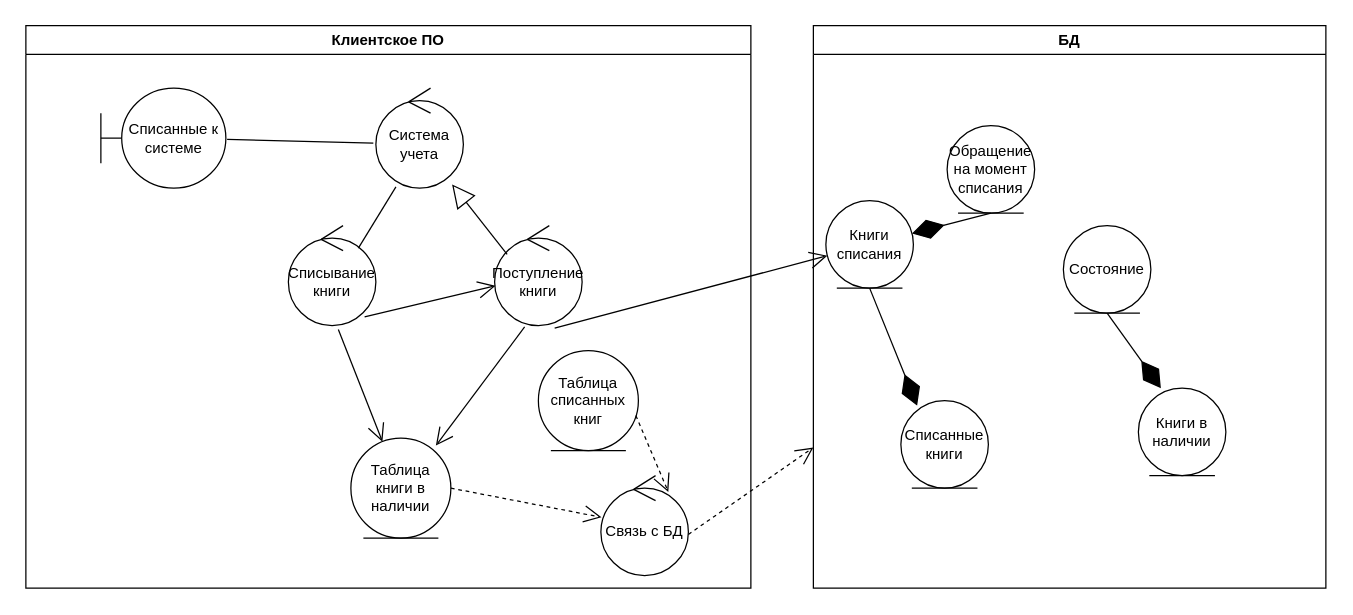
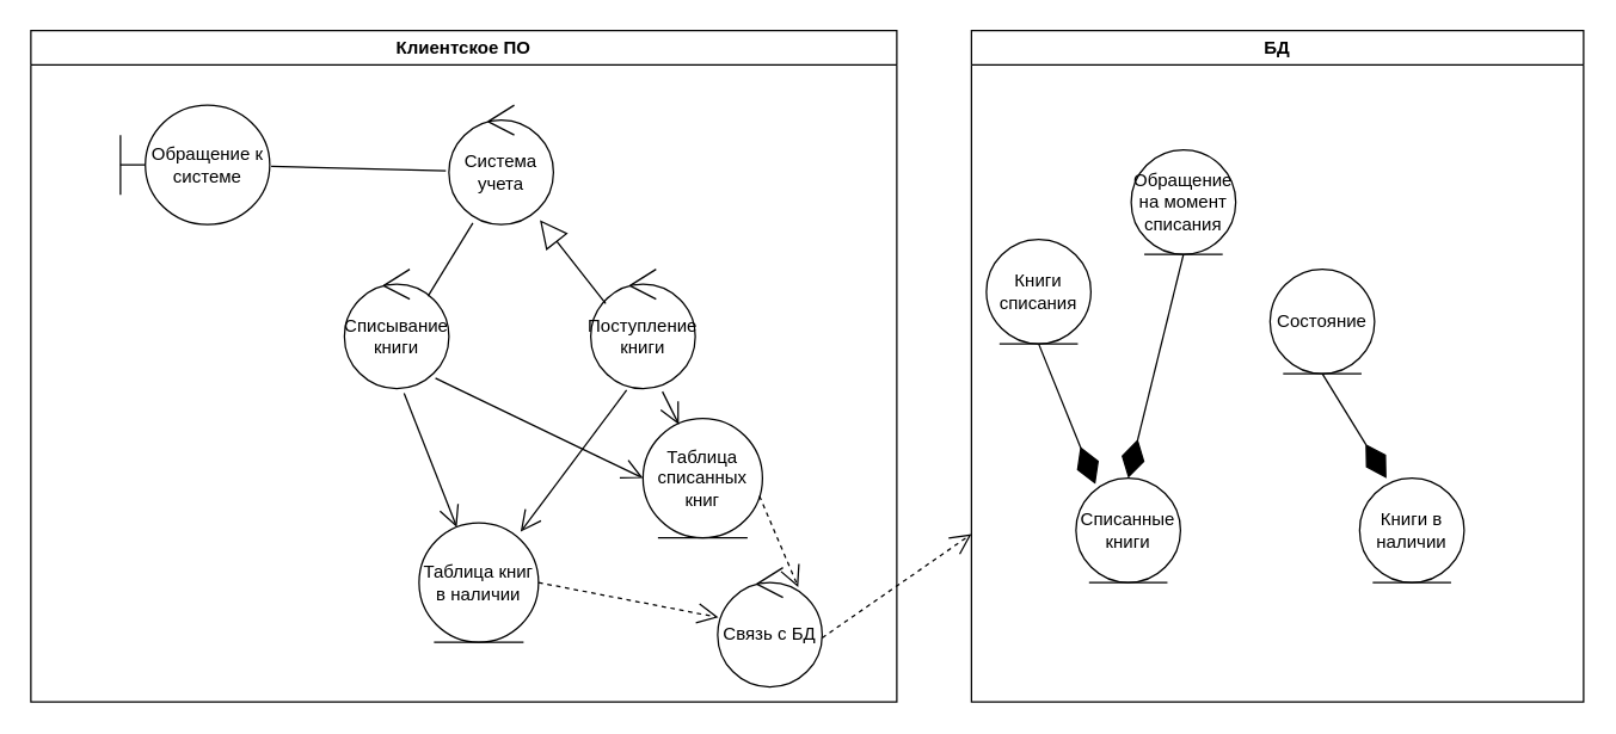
  <mxCell id="0" />
  <mxCell id="1" parent="0" />
  <mxCell id="2" value="Клиентское ПО" style="swimlane;whiteSpace=wrap;html=1;" vertex="1" parent="1"><mxGeometry x="20" y="20" width="580" height="450" as="geometry" /></mxCell>
  <mxCell id="3" value="Связь с БД" style="ellipse;shape=umlControl;whiteSpace=wrap;html=1;" vertex="1" parent="2"><mxGeometry x="460" y="360" width="70" height="80" as="geometry" /></mxCell>
- <mxCell id="4" value="Таблица книги в наличии" style="ellipse;shape=umlEntity;whiteSpace=wrap;html=1;" vertex="1" parent="2"><mxGeometry x="260" y="330" width="80" height="80" as="geometry" /></mxCell>
+ <mxCell id="4" value="Таблица книг в наличии" style="ellipse;shape=umlEntity;whiteSpace=wrap;html=1;" vertex="1" parent="2"><mxGeometry x="260" y="330" width="80" height="80" as="geometry" /></mxCell>
  <mxCell id="5" value="" style="endArrow=open;endSize=12;dashed=1;html=1;rounded=0;exitX=1;exitY=0.5;exitDx=0;exitDy=0;" edge="1" parent="2" source="4" target="3"><mxGeometry x="-0.162" y="32" width="160" relative="1" as="geometry"><mxPoint x="650" y="717" as="sourcePoint" /><mxPoint x="810" y="605" as="targetPoint" /><mxPoint as="offset" /></mxGeometry></mxCell>
  <mxCell id="6" value="Система учета" style="ellipse;shape=umlControl;whiteSpace=wrap;html=1;" vertex="1" parent="2"><mxGeometry x="280" y="50" width="70" height="80" as="geometry" /></mxCell>
  <mxCell id="7" value="Списывание книги" style="ellipse;shape=umlControl;whiteSpace=wrap;html=1;" vertex="1" parent="2"><mxGeometry x="210" y="160" width="70" height="80" as="geometry" /></mxCell>
  <mxCell id="8" value="Поступление книги" style="ellipse;shape=umlControl;whiteSpace=wrap;html=1;" vertex="1" parent="2"><mxGeometry x="375" y="160" width="70" height="80" as="geometry" /></mxCell>
  <mxCell id="9" value="" style="endArrow=none;endSize=16;endFill=0;html=1;rounded=0;exitX=0.8;exitY=0.225;exitDx=0;exitDy=0;exitPerimeter=0;entryX=0.229;entryY=0.988;entryDx=0;entryDy=0;entryPerimeter=0;" edge="1" parent="2" source="7" target="6"><mxGeometry width="160" relative="1" as="geometry"><mxPoint x="630" y="390" as="sourcePoint" /><mxPoint x="790" y="390" as="targetPoint" /></mxGeometry></mxCell>
  <mxCell id="10" value="" style="endArrow=block;endSize=16;endFill=0;html=1;rounded=0;entryX=0.871;entryY=0.963;entryDx=0;entryDy=0;entryPerimeter=0;exitX=0.143;exitY=0.288;exitDx=0;exitDy=0;exitPerimeter=0;" edge="1" parent="2" source="8" target="6"><mxGeometry width="160" relative="1" as="geometry"><mxPoint x="370" y="170" as="sourcePoint" /><mxPoint x="306" y="139" as="targetPoint" /></mxGeometry></mxCell>
- <mxCell id="11" value="Списанные к системе" style="shape=umlBoundary;whiteSpace=wrap;html=1;" vertex="1" parent="2"><mxGeometry x="60" y="50" width="100" height="80" as="geometry" /></mxCell>
+ <mxCell id="11" value="Обращение к системе" style="shape=umlBoundary;whiteSpace=wrap;html=1;" vertex="1" parent="2"><mxGeometry x="60" y="50" width="100" height="80" as="geometry" /></mxCell>
  <mxCell id="12" value="" style="endArrow=none;html=1;rounded=0;exitX=1.01;exitY=0.513;exitDx=0;exitDy=0;exitPerimeter=0;entryX=-0.029;entryY=0.55;entryDx=0;entryDy=0;entryPerimeter=0;" edge="1" parent="2" source="11" target="6"><mxGeometry width="50" height="50" relative="1" as="geometry"><mxPoint x="680" y="420" as="sourcePoint" /><mxPoint x="730" y="370" as="targetPoint" /></mxGeometry></mxCell>
  <mxCell id="13" value="" style="endArrow=open;endFill=1;endSize=12;html=1;rounded=0;exitX=0.571;exitY=1.038;exitDx=0;exitDy=0;exitPerimeter=0;" edge="1" parent="2" source="7" target="4"><mxGeometry width="160" relative="1" as="geometry"><mxPoint x="630" y="390" as="sourcePoint" /><mxPoint x="790" y="390" as="targetPoint" /></mxGeometry></mxCell>
  <mxCell id="14" value="" style="endArrow=open;endFill=1;endSize=12;html=1;rounded=0;exitX=0.343;exitY=1.013;exitDx=0;exitDy=0;exitPerimeter=0;entryX=0.85;entryY=0.075;entryDx=0;entryDy=0;entryPerimeter=0;" edge="1" parent="2" source="8" target="4"><mxGeometry width="160" relative="1" as="geometry"><mxPoint x="450" y="280" as="sourcePoint" /><mxPoint x="610" y="280" as="targetPoint" /></mxGeometry></mxCell>
  <mxCell id="15" value="Таблица списанных книг" style="ellipse;shape=umlEntity;whiteSpace=wrap;html=1;" vertex="1" parent="2"><mxGeometry x="410" y="260" width="80" height="80" as="geometry" /></mxCell>
- <mxCell id="16" value="" style="endArrow=open;endFill=1;endSize=12;html=1;rounded=0;exitX=0.871;exitY=0.913;exitDx=0;exitDy=0;exitPerimeter=0;" edge="1" parent="2" source="7" target="8"><mxGeometry width="160" relative="1" as="geometry"><mxPoint x="260" y="253" as="sourcePoint" /><mxPoint x="295" y="343" as="targetPoint" /></mxGeometry></mxCell>
- <mxCell id="17" value="" style="endArrow=open;endFill=1;endSize=12;html=1;rounded=0;exitX=0.686;exitY=1.025;exitDx=0;exitDy=0;exitPerimeter=0;" edge="1" parent="2" source="8" target="24"><mxGeometry width="160" relative="1" as="geometry"><mxPoint x="281" y="243" as="sourcePoint" /><mxPoint x="420" y="310" as="targetPoint" /></mxGeometry></mxCell>
+ <mxCell id="16" value="" style="endArrow=open;endFill=1;endSize=12;html=1;rounded=0;exitX=0.871;exitY=0.913;exitDx=0;exitDy=0;exitPerimeter=0;entryX=0;entryY=0.5;entryDx=0;entryDy=0;" edge="1" parent="2" source="7" target="15"><mxGeometry width="160" relative="1" as="geometry"><mxPoint x="260" y="253" as="sourcePoint" /><mxPoint x="295" y="343" as="targetPoint" /></mxGeometry></mxCell>
+ <mxCell id="17" value="" style="endArrow=open;endFill=1;endSize=12;html=1;rounded=0;exitX=0.686;exitY=1.025;exitDx=0;exitDy=0;exitPerimeter=0;entryX=0.3;entryY=0.05;entryDx=0;entryDy=0;entryPerimeter=0;" edge="1" parent="2" source="8" target="15"><mxGeometry width="160" relative="1" as="geometry"><mxPoint x="281" y="243" as="sourcePoint" /><mxPoint x="420" y="310" as="targetPoint" /></mxGeometry></mxCell>
  <mxCell id="18" value="" style="endArrow=open;endSize=12;dashed=1;html=1;rounded=0;exitX=0.975;exitY=0.65;exitDx=0;exitDy=0;exitPerimeter=0;entryX=0.771;entryY=0.163;entryDx=0;entryDy=0;entryPerimeter=0;" edge="1" parent="2" source="15" target="3"><mxGeometry x="-0.162" y="32" width="160" relative="1" as="geometry"><mxPoint x="350" y="380" as="sourcePoint" /><mxPoint x="470" y="403" as="targetPoint" /><mxPoint as="offset" /></mxGeometry></mxCell>
  <mxCell id="19" value="БД" style="swimlane;whiteSpace=wrap;html=1;" vertex="1" parent="1"><mxGeometry x="650" y="20" width="410" height="450" as="geometry" /></mxCell>
- <mxCell id="20" value="Книги в наличии" style="ellipse;shape=umlEntity;whiteSpace=wrap;html=1;" vertex="1" parent="19"><mxGeometry x="260" y="290" width="70" height="70" as="geometry" /></mxCell>
+ <mxCell id="20" value="Книги в наличии" style="ellipse;shape=umlEntity;whiteSpace=wrap;html=1;" vertex="1" parent="19"><mxGeometry x="260" y="300" width="70" height="70" as="geometry" /></mxCell>
  <mxCell id="21" value="Списанные книги" style="ellipse;shape=umlEntity;whiteSpace=wrap;html=1;" vertex="1" parent="19"><mxGeometry x="70" y="300" width="70" height="70" as="geometry" /></mxCell>
  <mxCell id="22" value="Состояние" style="ellipse;shape=umlEntity;whiteSpace=wrap;html=1;" vertex="1" parent="19"><mxGeometry x="200" y="160" width="70" height="70" as="geometry" /></mxCell>
  <mxCell id="23" value="" style="endArrow=diamondThin;endFill=1;endSize=24;html=1;rounded=0;exitX=0.5;exitY=1;exitDx=0;exitDy=0;entryX=0.257;entryY=0;entryDx=0;entryDy=0;entryPerimeter=0;" edge="1" parent="19" source="22" target="20"><mxGeometry width="160" relative="1" as="geometry"><mxPoint x="355" y="240" as="sourcePoint" /><mxPoint x="305" y="310" as="targetPoint" /></mxGeometry></mxCell>
  <mxCell id="24" value="Книги списания" style="ellipse;shape=umlEntity;whiteSpace=wrap;html=1;" vertex="1" parent="19"><mxGeometry x="10" y="140" width="70" height="70" as="geometry" /></mxCell>
  <mxCell id="25" value="" style="endArrow=diamondThin;endFill=1;endSize=24;html=1;rounded=0;exitX=0.5;exitY=1;exitDx=0;exitDy=0;entryX=0.186;entryY=0.057;entryDx=0;entryDy=0;entryPerimeter=0;" edge="1" parent="19" source="24" target="21"><mxGeometry width="160" relative="1" as="geometry"><mxPoint y="390" as="sourcePoint" /><mxPoint x="160" y="390" as="targetPoint" /></mxGeometry></mxCell>
  <mxCell id="26" value="Обращение на момент списания" style="ellipse;shape=umlEntity;whiteSpace=wrap;html=1;" vertex="1" parent="19"><mxGeometry x="107" y="80" width="70" height="70" as="geometry" /></mxCell>
- <mxCell id="27" value="" style="endArrow=diamondThin;endFill=1;endSize=24;html=1;rounded=0;exitX=0.5;exitY=1;exitDx=0;exitDy=0;" edge="1" parent="19" source="26" target="24"><mxGeometry width="160" relative="1" as="geometry"><mxPoint x="55" y="220" as="sourcePoint" /><mxPoint x="93" y="314" as="targetPoint" /></mxGeometry></mxCell>
+ <mxCell id="27" value="" style="endArrow=diamondThin;endFill=1;endSize=24;html=1;rounded=0;exitX=0.5;exitY=1;exitDx=0;exitDy=0;entryX=0.5;entryY=0;entryDx=0;entryDy=0;" edge="1" parent="19" source="26" target="21"><mxGeometry width="160" relative="1" as="geometry"><mxPoint x="55" y="220" as="sourcePoint" /><mxPoint x="93" y="314" as="targetPoint" /></mxGeometry></mxCell>
  <mxCell id="28" value="" style="endArrow=open;endSize=12;dashed=1;html=1;rounded=0;exitX=1;exitY=0.588;exitDx=0;exitDy=0;exitPerimeter=0;entryX=0;entryY=0.75;entryDx=0;entryDy=0;" edge="1" parent="1" source="3" target="19"><mxGeometry x="-0.162" y="32" width="160" relative="1" as="geometry"><mxPoint x="290" y="510" as="sourcePoint" /><mxPoint x="800" y="640" as="targetPoint" /><mxPoint as="offset" /></mxGeometry></mxCell>
